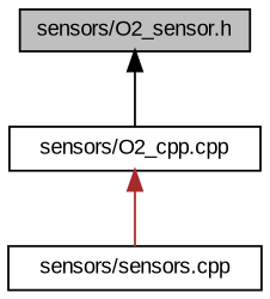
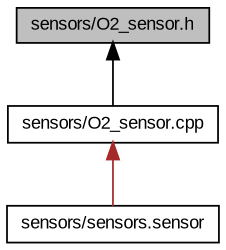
  digraph {
    fontname="Liberation Sans"
    node [color=black fillcolor=white fontname="Liberation Sans" fontsize=10 shape=record style=filled]
    edge [dir=back fontname="Liberation Sans" fontsize=10 labelfontname=Helvetica labelfontsize=10 style=solid]
    n1 [fillcolor=grey75 fontcolor=black height=0.2 label="sensors/O2_sensor.h" width=0.4]
-   n2 [height=0.2 label="sensors/O2_cpp.cpp" width=0.4]
-   n3 [height=0.2 label="sensors/sensors.cpp" width=0.4]
+   n2 [height=0.2 label="sensors/O2_sensor.cpp" width=0.4]
+   n3 [height=0.2 label="sensors/sensors.sensor" width=0.4]
    n1 -> n2 [color=black]
    n2 -> n3 [color=brown]
  }
